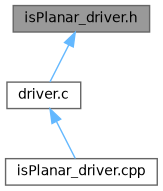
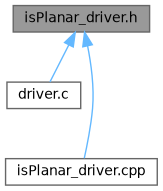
  digraph {
    node [color=grey40 fillcolor=white fontname=Helvetica fontsize=10 shape=box style=filled]
    edge [color=steelblue1 dir=back fontname=Helvetica fontsize=10 labelfontname=Helvetica labelfontsize=10 style=solid]
    n1 [color=gray40 fillcolor=grey60 fontcolor=black height=0.2 label="isPlanar_driver.h" width=0.4]
    n2 [height=0.2 label="driver.c" width=0.4]
    n3 [height=0.2 label="isPlanar_driver.cpp" width=0.4]
    n1 -> n2
-   n2 -> n3
+   n1 -> n3
  }
